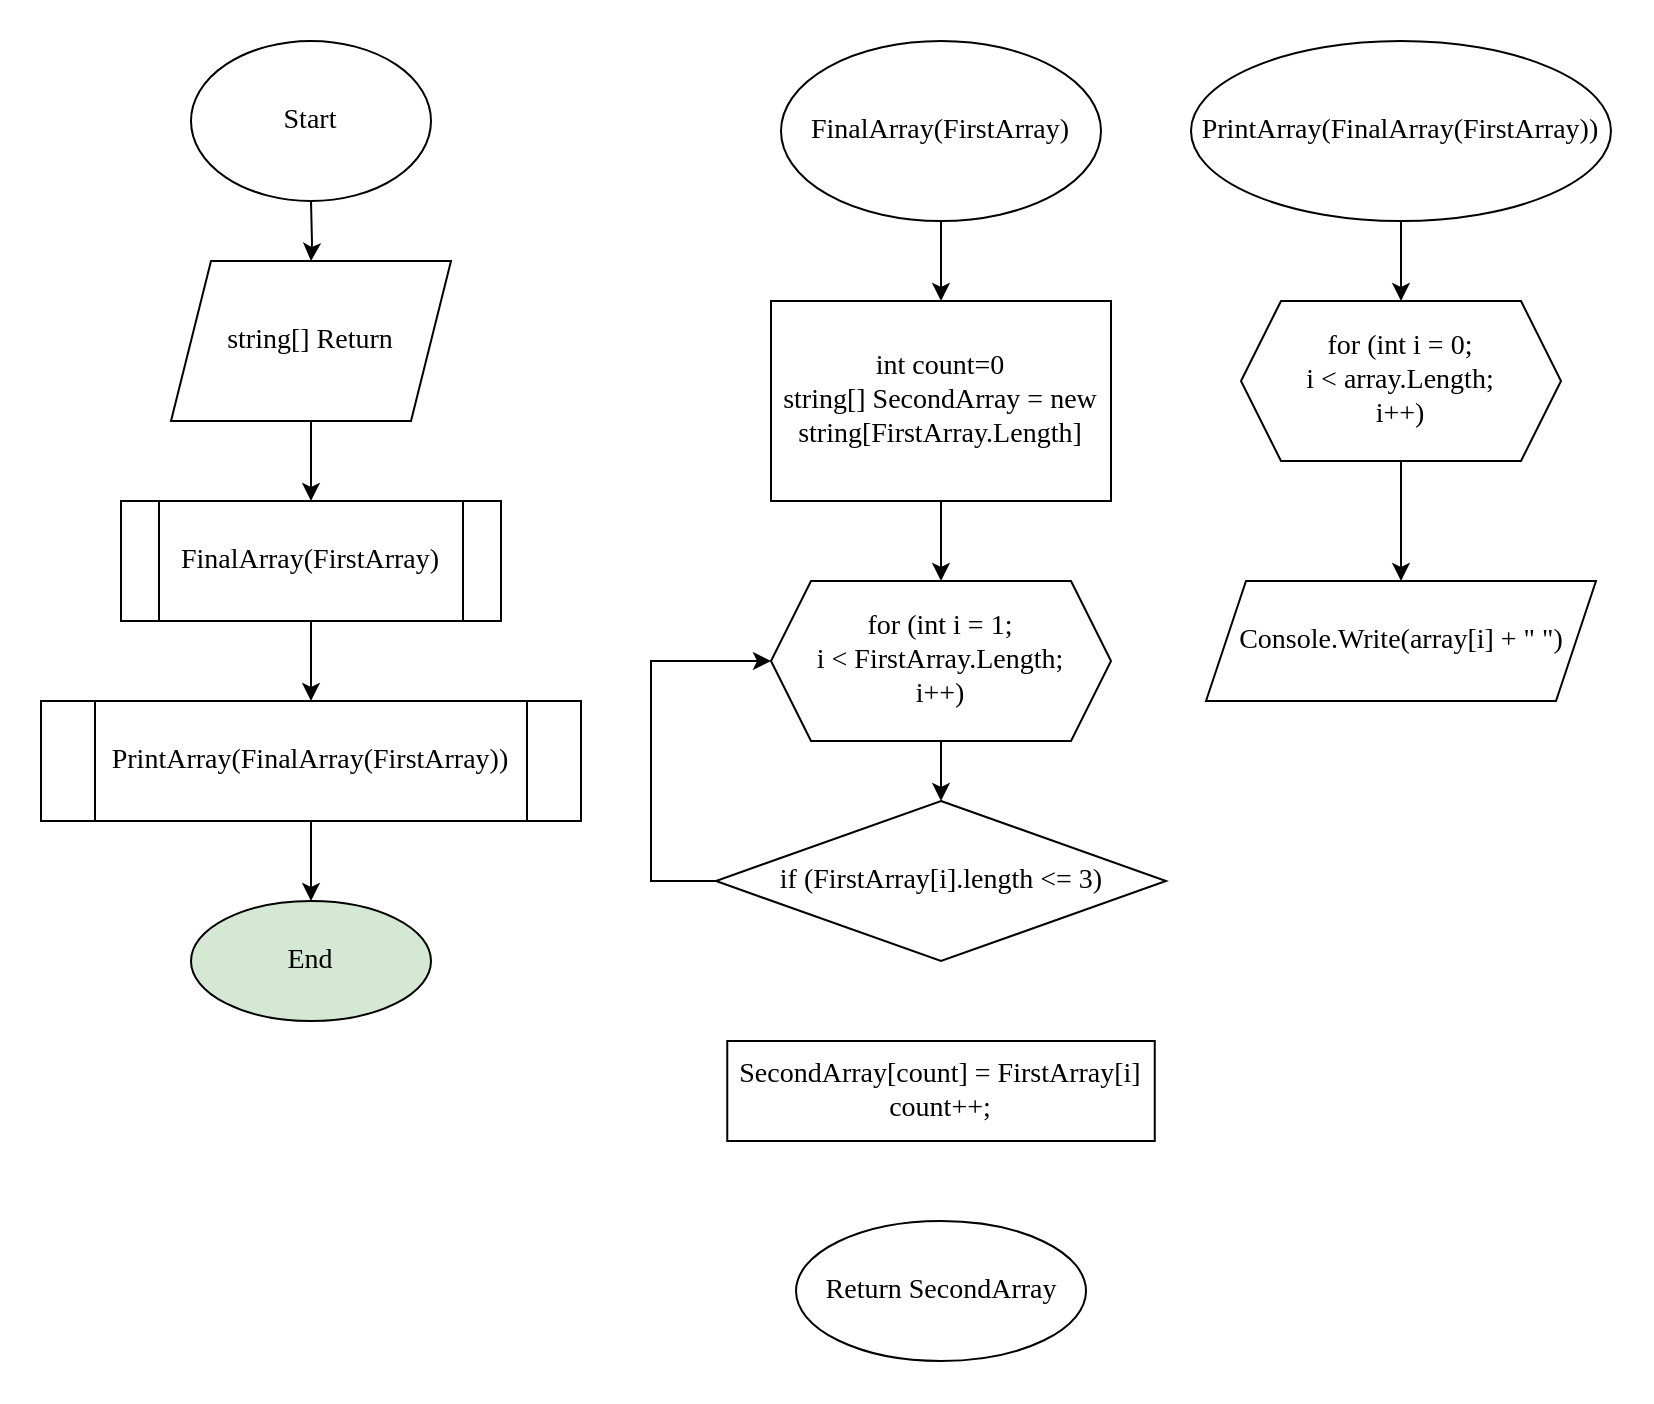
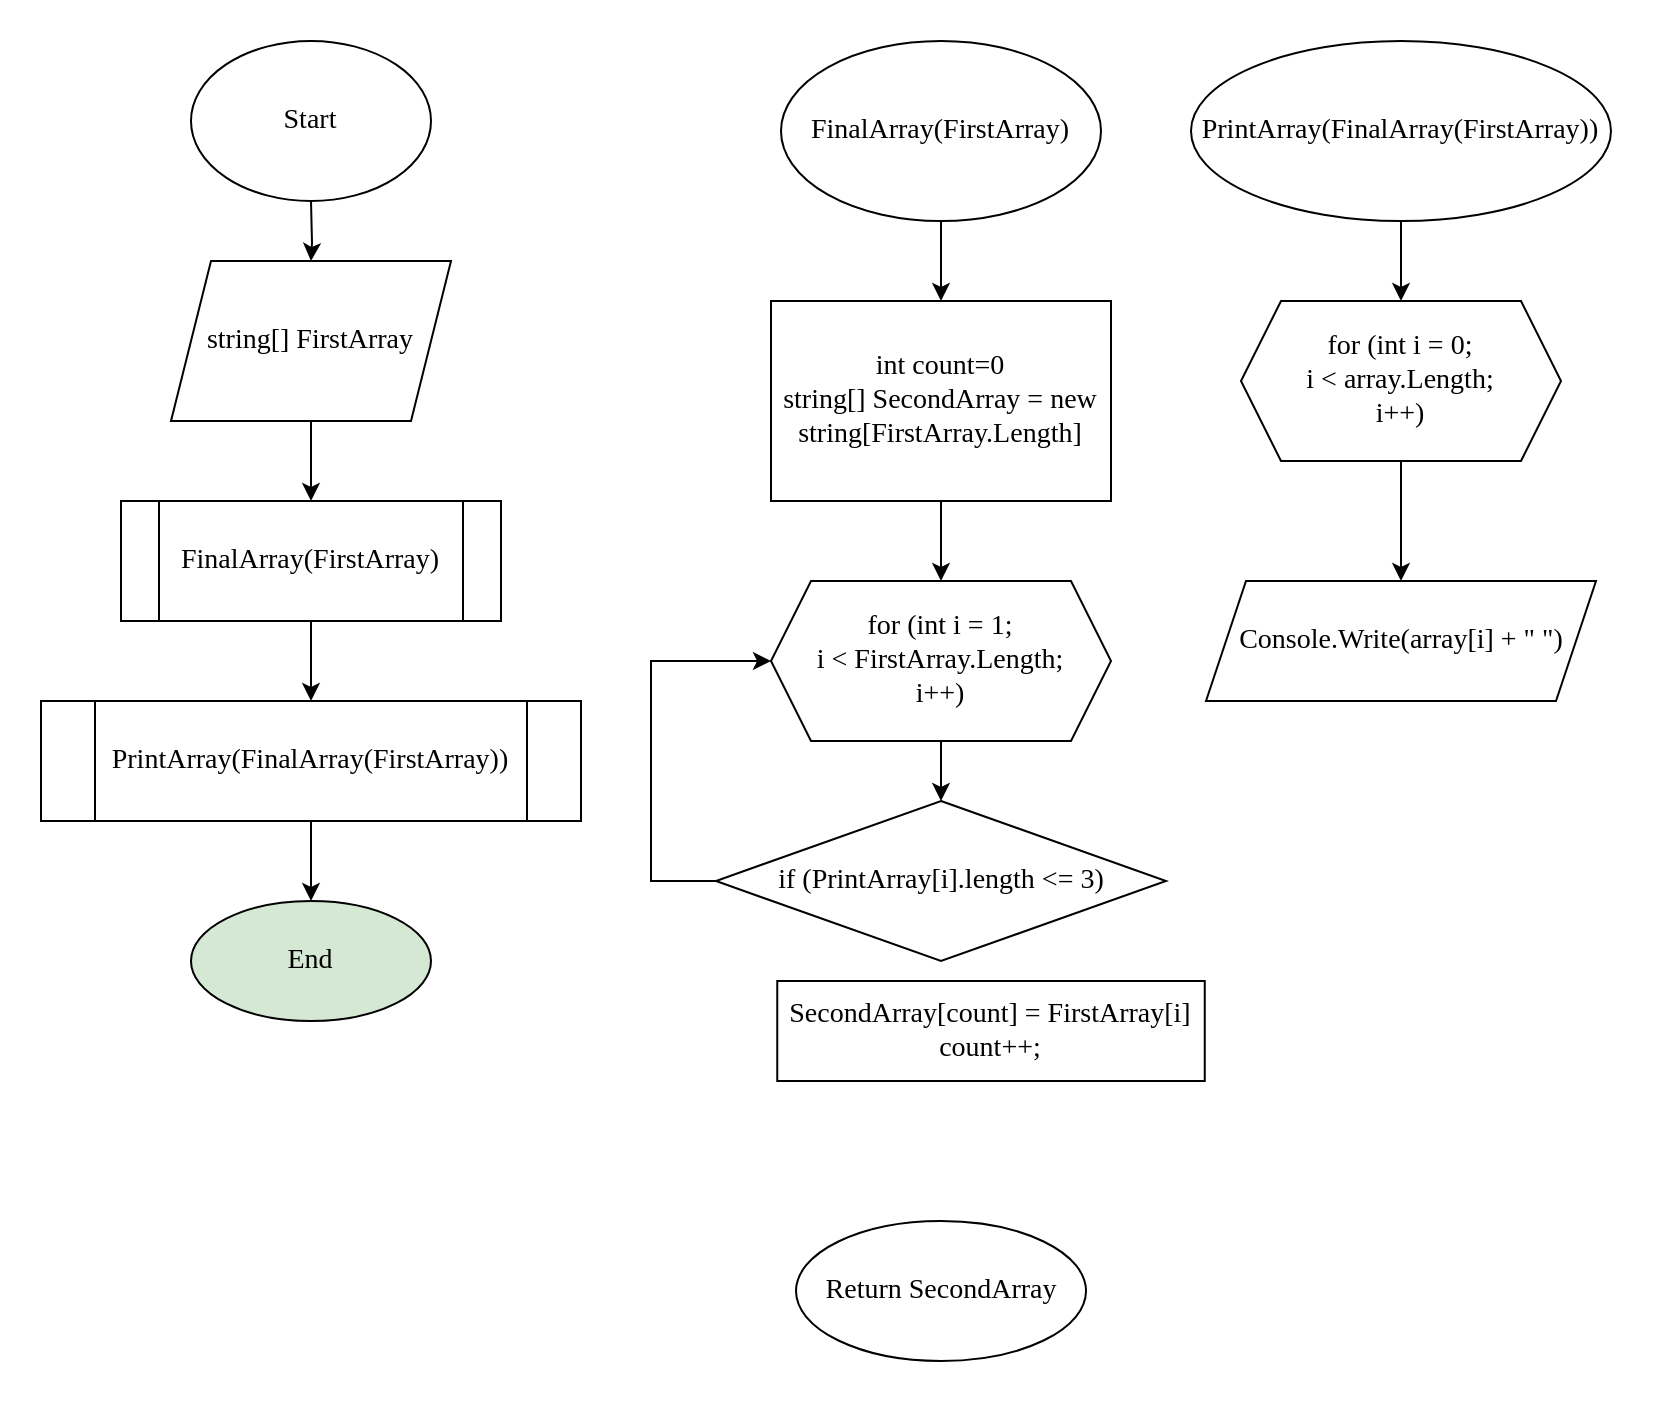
  <mxCell id="0" />
  <mxCell id="1" parent="0" />
  <mxCell id="2" value="" style="edgeStyle=orthogonalEdgeStyle;rounded=0;orthogonalLoop=1;jettySize=auto;html=1;fontFamily=Times New Roman;fontSize=14;" edge="1" parent="1" target="4"><mxGeometry relative="1" as="geometry"><mxPoint x="155" y="100" as="sourcePoint" /></mxGeometry></mxCell>
  <mxCell id="3" value="" style="edgeStyle=orthogonalEdgeStyle;rounded=0;orthogonalLoop=1;jettySize=auto;html=1;fontFamily=Times New Roman;fontSize=14;" edge="1" parent="1" source="4" target="12"><mxGeometry relative="1" as="geometry" /></mxCell>
- <mxCell id="4" value="string[] Return" style="shape=parallelogram;perimeter=parallelogramPerimeter;whiteSpace=wrap;html=1;fixedSize=1;fontFamily=Times New Roman;fontSize=14;" vertex="1" parent="1"><mxGeometry x="85" y="130" width="140" height="80" as="geometry" /></mxCell>
+ <mxCell id="4" value="string[] FirstArray" style="shape=parallelogram;perimeter=parallelogramPerimeter;whiteSpace=wrap;html=1;fixedSize=1;fontFamily=Times New Roman;fontSize=14;" vertex="1" parent="1"><mxGeometry x="85" y="130" width="140" height="80" as="geometry" /></mxCell>
  <mxCell id="5" value="" style="edgeStyle=orthogonalEdgeStyle;rounded=0;orthogonalLoop=1;jettySize=auto;html=1;fontFamily=Times New Roman;fontSize=14;" edge="1" parent="1" source="6" target="8"><mxGeometry relative="1" as="geometry" /></mxCell>
  <mxCell id="6" value="for (int i = 1;&lt;br style=&quot;font-size: 14px;&quot;&gt;i &amp;lt; FirstArray.Length;&lt;br style=&quot;font-size: 14px;&quot;&gt;i++)" style="shape=hexagon;perimeter=hexagonPerimeter2;whiteSpace=wrap;html=1;fixedSize=1;fontFamily=Times New Roman;fontSize=14;" vertex="1" parent="1"><mxGeometry x="385" y="290" width="170" height="80" as="geometry" /></mxCell>
  <mxCell id="7" style="edgeStyle=orthogonalEdgeStyle;rounded=0;orthogonalLoop=1;jettySize=auto;html=1;exitX=0;exitY=0.5;exitDx=0;exitDy=0;entryX=0;entryY=0.5;entryDx=0;entryDy=0;fontFamily=Times New Roman;fontSize=14;" edge="1" parent="1" source="8" target="6"><mxGeometry relative="1" as="geometry"><Array as="points"><mxPoint x="325" y="440" /><mxPoint x="325" y="330" /></Array></mxGeometry></mxCell>
- <mxCell id="8" value="if (FirstArray[i].length &amp;lt;= 3)" style="rhombus;whiteSpace=wrap;html=1;fontFamily=Times New Roman;fontSize=14;" vertex="1" parent="1"><mxGeometry x="357.5" y="400" width="225" height="80" as="geometry" /></mxCell>
- <mxCell id="9" value="SecondArray[count] = FirstArray[i]&lt;br style=&quot;font-size: 14px;&quot;&gt;count++;" style="whiteSpace=wrap;html=1;fontFamily=Times New Roman;fontSize=14;" vertex="1" parent="1"><mxGeometry x="363.13" y="520" width="213.75" height="50" as="geometry" /></mxCell>
+ <mxCell id="8" value="if (PrintArray[i].length &amp;lt;= 3)" style="rhombus;whiteSpace=wrap;html=1;fontFamily=Times New Roman;fontSize=14;" vertex="1" parent="1"><mxGeometry x="357.5" y="400" width="225" height="80" as="geometry" /></mxCell>
+ <mxCell id="9" value="SecondArray[count] = FirstArray[i]&lt;br style=&quot;font-size: 14px;&quot;&gt;count++;" style="whiteSpace=wrap;html=1;fontFamily=Times New Roman;fontSize=14;" vertex="1" parent="1"><mxGeometry x="388.13" y="490" width="213.75" height="50" as="geometry" /></mxCell>
  <mxCell id="10" value="Start" style="ellipse;whiteSpace=wrap;html=1;fontFamily=Times New Roman;fontSize=14;" vertex="1" parent="1"><mxGeometry x="95" y="20" width="120" height="80" as="geometry" /></mxCell>
  <mxCell id="11" value="" style="edgeStyle=orthogonalEdgeStyle;rounded=0;orthogonalLoop=1;jettySize=auto;html=1;fontFamily=Times New Roman;fontSize=14;" edge="1" parent="1" source="12" target="14"><mxGeometry relative="1" as="geometry" /></mxCell>
  <mxCell id="12" value="FinalArray(FirstArray) " style="shape=process;whiteSpace=wrap;html=1;backgroundOutline=1;fontSize=14;fontFamily=Times New Roman;" vertex="1" parent="1"><mxGeometry x="60" y="250" width="190" height="60" as="geometry" /></mxCell>
  <mxCell id="13" value="" style="edgeStyle=orthogonalEdgeStyle;rounded=0;orthogonalLoop=1;jettySize=auto;html=1;fontFamily=Times New Roman;fontSize=14;" edge="1" parent="1" source="14" target="15"><mxGeometry relative="1" as="geometry" /></mxCell>
  <mxCell id="14" value="PrintArray(FinalArray(FirstArray))  " style="shape=process;whiteSpace=wrap;html=1;backgroundOutline=1;fontSize=14;fontFamily=Times New Roman;" vertex="1" parent="1"><mxGeometry x="20" y="350" width="270" height="60" as="geometry" /></mxCell>
  <mxCell id="15" value="End" style="ellipse;whiteSpace=wrap;html=1;fontSize=14;fontFamily=Times New Roman;fillColor=#d5e8d4;" vertex="1" parent="1"><mxGeometry x="95" y="450" width="120" height="60" as="geometry" /></mxCell>
  <mxCell id="16" value="" style="edgeStyle=orthogonalEdgeStyle;rounded=0;orthogonalLoop=1;jettySize=auto;html=1;fontFamily=Times New Roman;fontSize=14;" edge="1" parent="1" source="17" target="19"><mxGeometry relative="1" as="geometry" /></mxCell>
  <mxCell id="17" value="FinalArray(FirstArray) " style="ellipse;whiteSpace=wrap;html=1;fontFamily=Times New Roman;fontSize=14;" vertex="1" parent="1"><mxGeometry x="390" y="20" width="160" height="90" as="geometry" /></mxCell>
  <mxCell id="18" style="edgeStyle=orthogonalEdgeStyle;rounded=0;orthogonalLoop=1;jettySize=auto;html=1;exitX=0.5;exitY=1;exitDx=0;exitDy=0;entryX=0.5;entryY=0;entryDx=0;entryDy=0;fontFamily=Times New Roman;fontSize=14;" edge="1" parent="1" source="19" target="6"><mxGeometry relative="1" as="geometry" /></mxCell>
  <mxCell id="19" value="&lt;div&gt;int count=0&lt;/div&gt;&lt;div&gt;string[] SecondArray = new string[FirstArray.Length]&lt;/div&gt;" style="whiteSpace=wrap;html=1;fontSize=14;fontFamily=Times New Roman;" vertex="1" parent="1"><mxGeometry x="385" y="150" width="170" height="100" as="geometry" /></mxCell>
  <mxCell id="20" value="Return SecondArray" style="ellipse;whiteSpace=wrap;html=1;fontSize=14;fontFamily=Times New Roman;" vertex="1" parent="1"><mxGeometry x="397.51" y="610" width="145" height="70" as="geometry" /></mxCell>
  <mxCell id="21" value="" style="edgeStyle=orthogonalEdgeStyle;rounded=0;orthogonalLoop=1;jettySize=auto;html=1;fontFamily=Times New Roman;fontSize=14;" edge="1" parent="1" source="22" target="24"><mxGeometry relative="1" as="geometry" /></mxCell>
  <mxCell id="22" value="PrintArray(FinalArray(FirstArray)) " style="ellipse;whiteSpace=wrap;html=1;fontFamily=Times New Roman;fontSize=14;" vertex="1" parent="1"><mxGeometry x="595" y="20" width="210" height="90" as="geometry" /></mxCell>
  <mxCell id="23" value="" style="edgeStyle=orthogonalEdgeStyle;rounded=0;orthogonalLoop=1;jettySize=auto;html=1;fontFamily=Times New Roman;fontSize=14;" edge="1" parent="1" source="24" target="25"><mxGeometry relative="1" as="geometry" /></mxCell>
  <mxCell id="24" value="for (int i = 0; &lt;br style=&quot;font-size: 14px;&quot;&gt;i &amp;lt; array.Length;&lt;br style=&quot;font-size: 14px;&quot;&gt;i++)" style="shape=hexagon;perimeter=hexagonPerimeter2;whiteSpace=wrap;html=1;fixedSize=1;fontSize=14;fontFamily=Times New Roman;" vertex="1" parent="1"><mxGeometry x="620" y="150" width="160" height="80" as="geometry" /></mxCell>
  <mxCell id="25" value="Console.Write(array[i] + &quot; &quot;)" style="shape=parallelogram;perimeter=parallelogramPerimeter;whiteSpace=wrap;html=1;fixedSize=1;fontSize=14;fontFamily=Times New Roman;" vertex="1" parent="1"><mxGeometry x="602.5" y="290" width="195" height="60" as="geometry" /></mxCell>
